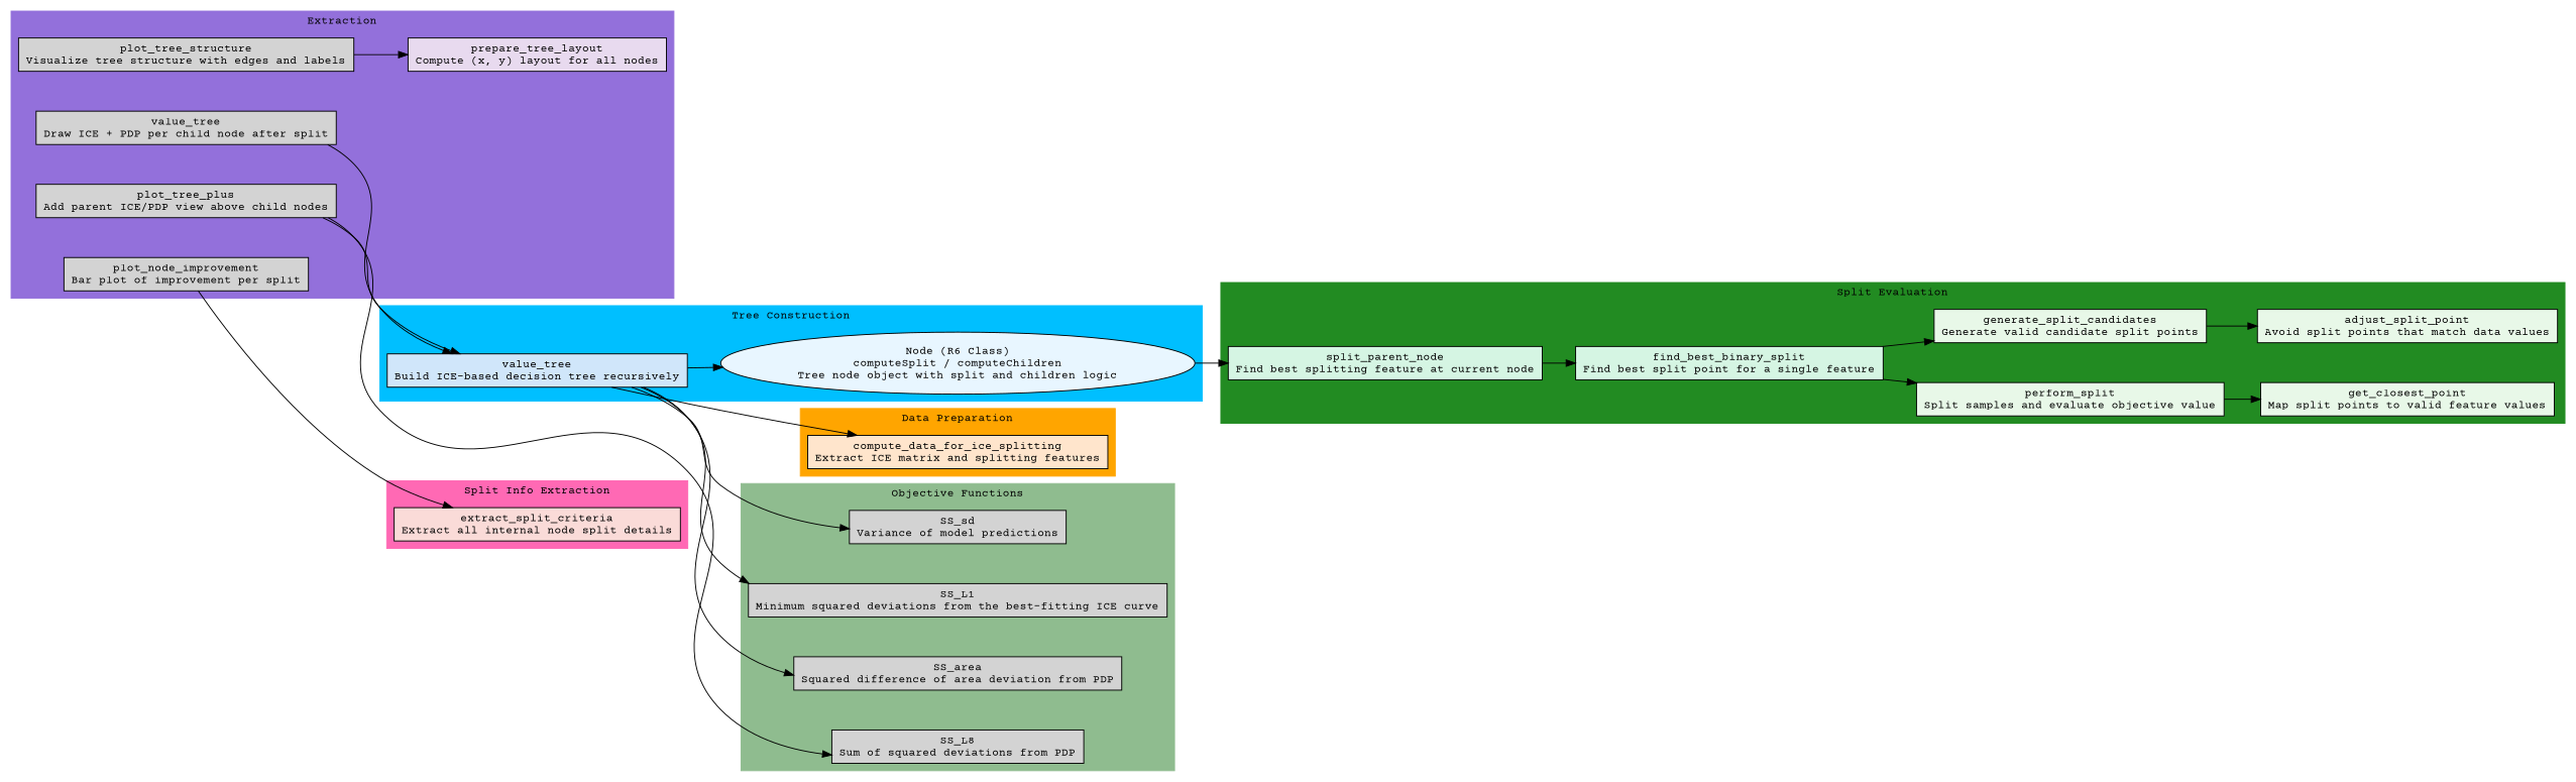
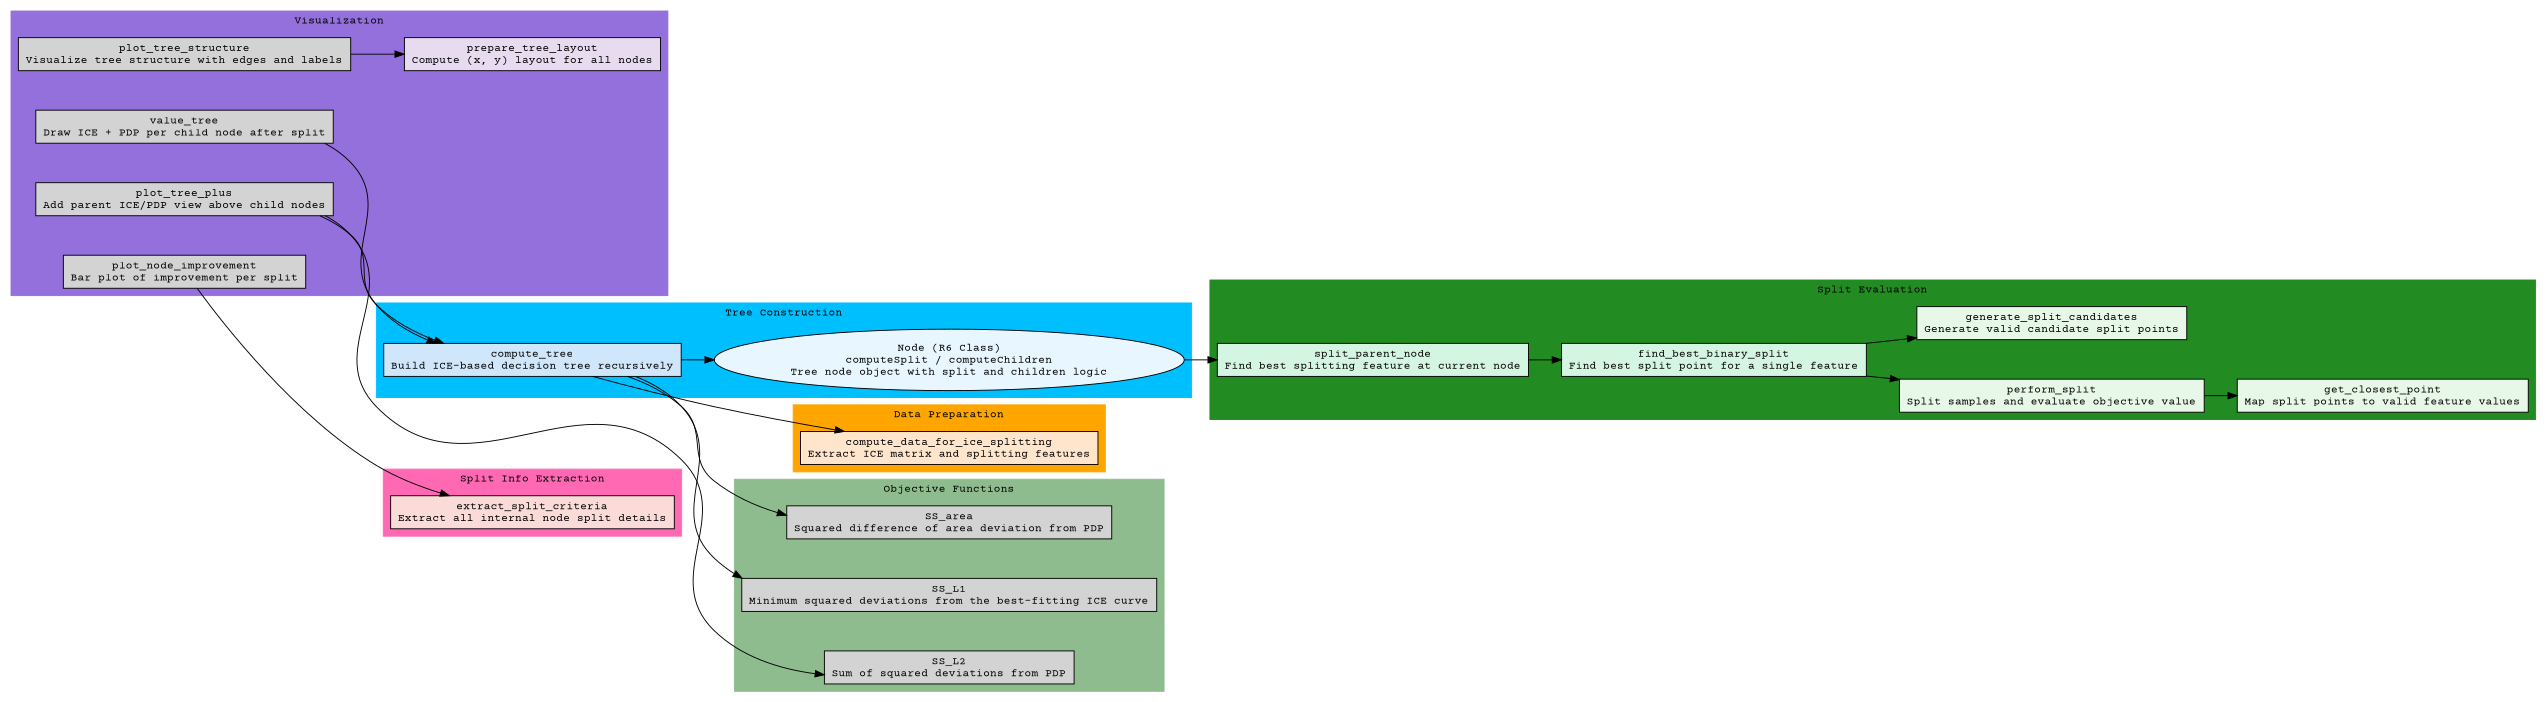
  digraph {
    fontname="Courier Prime"
    fontsize=12
    nodesep=0.6
    rankdir=LR
    node [fontname="Courier Prime" fontsize=12 shape=box style=filled]
    edge [fontname="Courier Prime"]
    n1 [fillcolor="#FFE5CC" label="compute_data_for_ice_splitting\nExtract ICE matrix and splitting features"]
-   n2 [fillcolor="#D0E6FA" label="value_tree\nBuild ICE-based decision tree recursively"]
+   n2 [fillcolor="#D0E6FA" label="compute_tree\nBuild ICE-based decision tree recursively"]
    n3 [fillcolor="#E8F6FF" label="Node (R6 Class)\ncomputeSplit / computeChildren\nTree node object with split and children logic" shape=ellipse]
    n4 [fillcolor="#D5F5E3" label="split_parent_node\nFind best splitting feature at current node"]
    n5 [fillcolor="#D5F5E3" label="find_best_binary_split\nFind best split point for a single feature"]
    n6 [fillcolor="#E8F8E8" label="perform_split\nSplit samples and evaluate objective value"]
    n7 [fillcolor="#E8F8E8" label="generate_split_candidates\nGenerate valid candidate split points"]
-   n8 [fillcolor="#E8F8E8" label="adjust_split_point\nAvoid split points that match data values"]
    n9 [fillcolor="#E8F8E8" label="get_closest_point\nMap split points to valid feature values"]
-   n10 [label="SS_L8\nSum of squared deviations from PDP"]
+   n10 [label="SS_L2\nSum of squared deviations from PDP"]
    n11 [label="SS_L1\nMinimum squared deviations from the best-fitting ICE curve"]
    n12 [label="SS_area\nSquared difference of area deviation from PDP"]
-   n13 [label="SS_sd\nVariance of model predictions"]
    n14 [fillcolor="#E8DAEF" label="prepare_tree_layout\nCompute (x, y) layout for all nodes"]
    n15 [label="plot_tree_structure\nVisualize tree structure with edges and labels"]
    n16 [label="value_tree\nDraw ICE + PDP per child node after split"]
    n17 [label="plot_tree_plus\nAdd parent ICE/PDP view above child nodes"]
    n18 [label="plot_node_improvement\nBar plot of improvement per split"]
    n19 [fillcolor="#FADBD8" label="extract_split_criteria\nExtract all internal node split details"]
    subgraph cluster_1 {
      color=orange
      label="Data Preparation"
      style=filled
      n1
    }
    subgraph cluster_2 {
      color=deepskyblue
      label="Tree Construction"
      style=filled
      n2
      n3
    }
    subgraph cluster_3 {
      color=forestgreen
      label="Split Evaluation"
      style=filled
      n4
      n5
      n6
      n7
-     n8
      n9
    }
    subgraph cluster_4 {
      color=darkseagreen
      label="Objective Functions"
      style=filled
      n10
      n11
      n12
-     n13
    }
    subgraph cluster_5 {
      color=mediumpurple
-     label=Extraction
+     label=Visualization
      style=filled
      n14
      n15
      n16
      n17
      n18
    }
    subgraph cluster_6 {
      color=hotpink
      label="Split Info Extraction"
      style=filled
      n19
    }
    n2 -> n1
    n2 -> n3
    n2 -> n11
    n2 -> n12
-   n2 -> n13
    n3 -> n4
    n4 -> n5
    n5 -> n6
    n5 -> n7
    n6 -> n9
-   n7 -> n8
    n15 -> n14
    n16 -> n2
    n17 -> n2
    n17 -> n10
    n18 -> n19
  }
